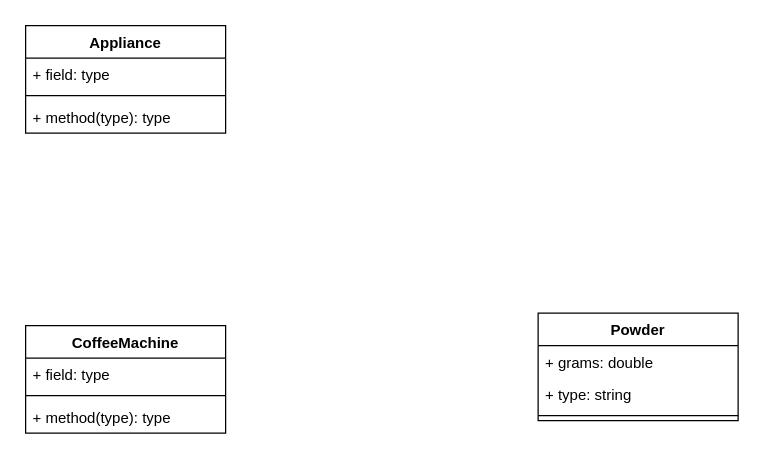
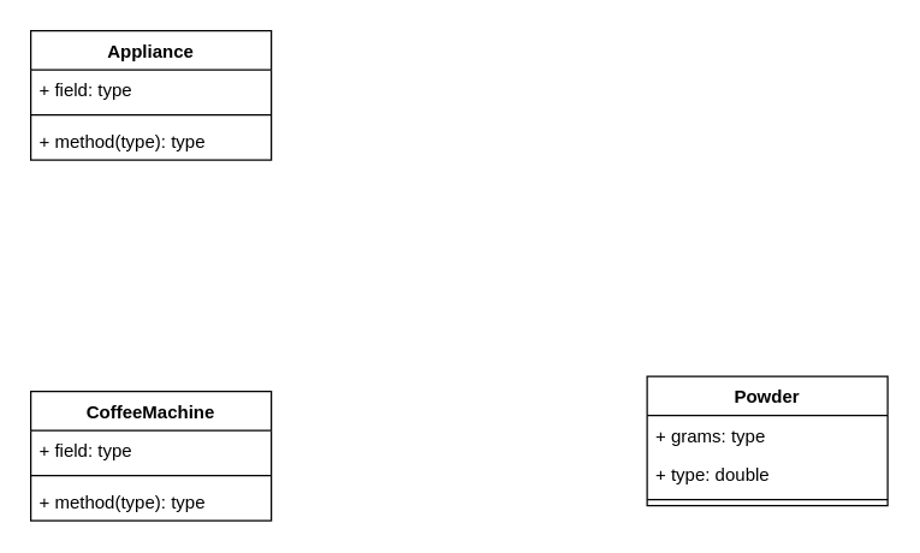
  <mxCell id="0" />
  <mxCell id="1" parent="0" />
  <mxCell id="2" value="CoffeeMachine&#10;" style="swimlane;fontStyle=1;align=center;verticalAlign=top;childLayout=stackLayout;horizontal=1;startSize=26;horizontalStack=0;resizeParent=1;resizeParentMax=0;resizeLast=0;collapsible=1;marginBottom=0;" vertex="1" parent="1"><mxGeometry x="20" y="260" width="160" height="86" as="geometry" /></mxCell>
  <mxCell id="3" value="+ field: type" style="text;strokeColor=none;fillColor=none;align=left;verticalAlign=top;spacingLeft=4;spacingRight=4;overflow=hidden;rotatable=0;points=[[0,0.5],[1,0.5]];portConstraint=eastwest;" vertex="1" parent="2"><mxGeometry y="26" width="160" height="26" as="geometry" /></mxCell>
  <mxCell id="4" value="" style="line;strokeWidth=1;fillColor=none;align=left;verticalAlign=middle;spacingTop=-1;spacingLeft=3;spacingRight=3;rotatable=0;labelPosition=right;points=[];portConstraint=eastwest;" vertex="1" parent="2"><mxGeometry y="52" width="160" height="8" as="geometry" /></mxCell>
  <mxCell id="5" value="+ method(type): type" style="text;strokeColor=none;fillColor=none;align=left;verticalAlign=top;spacingLeft=4;spacingRight=4;overflow=hidden;rotatable=0;points=[[0,0.5],[1,0.5]];portConstraint=eastwest;" vertex="1" parent="2"><mxGeometry y="60" width="160" height="26" as="geometry" /></mxCell>
  <mxCell id="6" value="Appliance" style="swimlane;fontStyle=1;align=center;verticalAlign=top;childLayout=stackLayout;horizontal=1;startSize=26;horizontalStack=0;resizeParent=1;resizeParentMax=0;resizeLast=0;collapsible=1;marginBottom=0;" vertex="1" parent="1"><mxGeometry x="20" y="20" width="160" height="86" as="geometry" /></mxCell>
  <mxCell id="7" value="+ field: type" style="text;strokeColor=none;fillColor=none;align=left;verticalAlign=top;spacingLeft=4;spacingRight=4;overflow=hidden;rotatable=0;points=[[0,0.5],[1,0.5]];portConstraint=eastwest;" vertex="1" parent="6"><mxGeometry y="26" width="160" height="26" as="geometry" /></mxCell>
  <mxCell id="8" value="" style="line;strokeWidth=1;fillColor=none;align=left;verticalAlign=middle;spacingTop=-1;spacingLeft=3;spacingRight=3;rotatable=0;labelPosition=right;points=[];portConstraint=eastwest;" vertex="1" parent="6"><mxGeometry y="52" width="160" height="8" as="geometry" /></mxCell>
  <mxCell id="9" value="+ method(type): type" style="text;strokeColor=none;fillColor=none;align=left;verticalAlign=top;spacingLeft=4;spacingRight=4;overflow=hidden;rotatable=0;points=[[0,0.5],[1,0.5]];portConstraint=eastwest;" vertex="1" parent="6"><mxGeometry y="60" width="160" height="26" as="geometry" /></mxCell>
  <mxCell id="10" value="Powder" style="swimlane;fontStyle=1;align=center;verticalAlign=top;childLayout=stackLayout;horizontal=1;startSize=26;horizontalStack=0;resizeParent=1;resizeParentMax=0;resizeLast=0;collapsible=1;marginBottom=0;" vertex="1" parent="1"><mxGeometry x="430" y="250" width="160" height="86" as="geometry" /></mxCell>
- <mxCell id="11" value="+ grams: double" style="text;strokeColor=none;fillColor=none;align=left;verticalAlign=top;spacingLeft=4;spacingRight=4;overflow=hidden;rotatable=0;points=[[0,0.5],[1,0.5]];portConstraint=eastwest;" vertex="1" parent="10"><mxGeometry y="26" width="160" height="26" as="geometry" /></mxCell>
- <mxCell id="12" value="+ type: string" style="text;strokeColor=none;fillColor=none;align=left;verticalAlign=top;spacingLeft=4;spacingRight=4;overflow=hidden;rotatable=0;points=[[0,0.5],[1,0.5]];portConstraint=eastwest;" vertex="1" parent="10"><mxGeometry y="52" width="160" height="26" as="geometry" /></mxCell>
+ <mxCell id="11" value="+ grams: type" style="text;strokeColor=none;fillColor=none;align=left;verticalAlign=top;spacingLeft=4;spacingRight=4;overflow=hidden;rotatable=0;points=[[0,0.5],[1,0.5]];portConstraint=eastwest;" vertex="1" parent="10"><mxGeometry y="26" width="160" height="26" as="geometry" /></mxCell>
+ <mxCell id="12" value="+ type: double" style="text;strokeColor=none;fillColor=none;align=left;verticalAlign=top;spacingLeft=4;spacingRight=4;overflow=hidden;rotatable=0;points=[[0,0.5],[1,0.5]];portConstraint=eastwest;" vertex="1" parent="10"><mxGeometry y="52" width="160" height="26" as="geometry" /></mxCell>
  <mxCell id="13" value="" style="line;strokeWidth=1;fillColor=none;align=left;verticalAlign=middle;spacingTop=-1;spacingLeft=3;spacingRight=3;rotatable=0;labelPosition=right;points=[];portConstraint=eastwest;" vertex="1" parent="10"><mxGeometry y="78" width="160" height="8" as="geometry" /></mxCell>
